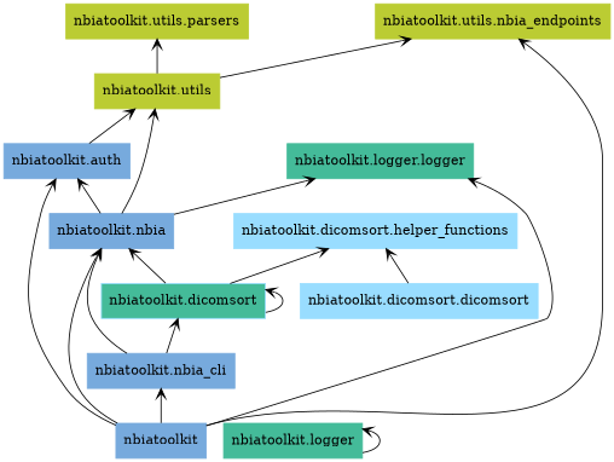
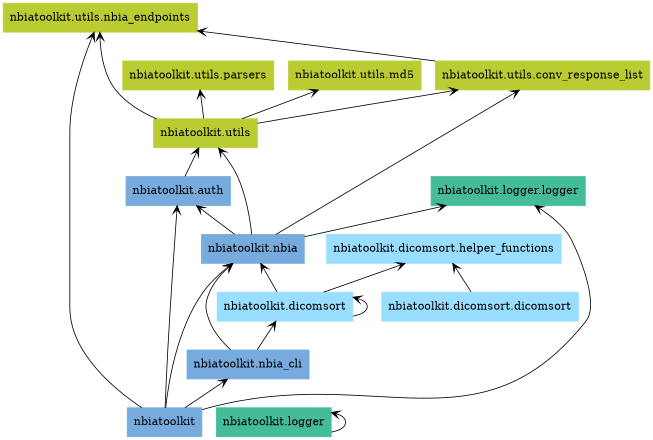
  digraph {
    rankdir=BT
    node [color="#BBCC33" shape=box style=filled]
    edge [arrowhead=open arrowtail=none]
    n1 [color="#77AADD" label=nbiatoolkit]
    n2 [color="#77AADD" label="nbiatoolkit.auth"]
    n3 [color="#44BB99" label="nbiatoolkit.logger.logger"]
    n4 [color="#77AADD" label="nbiatoolkit.nbia"]
    n5 [color="#77AADD" label="nbiatoolkit.nbia_cli"]
    n6 [label="nbiatoolkit.utils.nbia_endpoints"]
    n7 [label="nbiatoolkit.utils"]
-   n9 [color="#99DDFF" label="nbiatoolkit.dicomsort" fillcolor="#44BB99"]
+   n8 [label="nbiatoolkit.utils.conv_response_list"]
+   n9 [color="#99DDFF" label="nbiatoolkit.dicomsort"]
+   n10 [label="nbiatoolkit.utils.md5"]
    n11 [label="nbiatoolkit.utils.parsers"]
    n12 [color="#99DDFF" label="nbiatoolkit.dicomsort.helper_functions"]
    n13 [color="#99DDFF" label="nbiatoolkit.dicomsort.dicomsort"]
    n14 [color="#44BB99" label="nbiatoolkit.logger"]
    n1 -> n2
    n1 -> n3
    n1 -> n4
    n1 -> n5
    n1 -> n6
    n2 -> n7
    n4 -> n2
    n4 -> n3
    n4 -> n7
+   n4 -> n8
    n5 -> n4
    n5 -> n9
    n7 -> n6
+   n7 -> n8
+   n7 -> n10
    n7 -> n11
+   n8 -> n6
    n9 -> n4
    n9 -> n9
    n9 -> n12
    n13 -> n12
    n14 -> n14
  }
